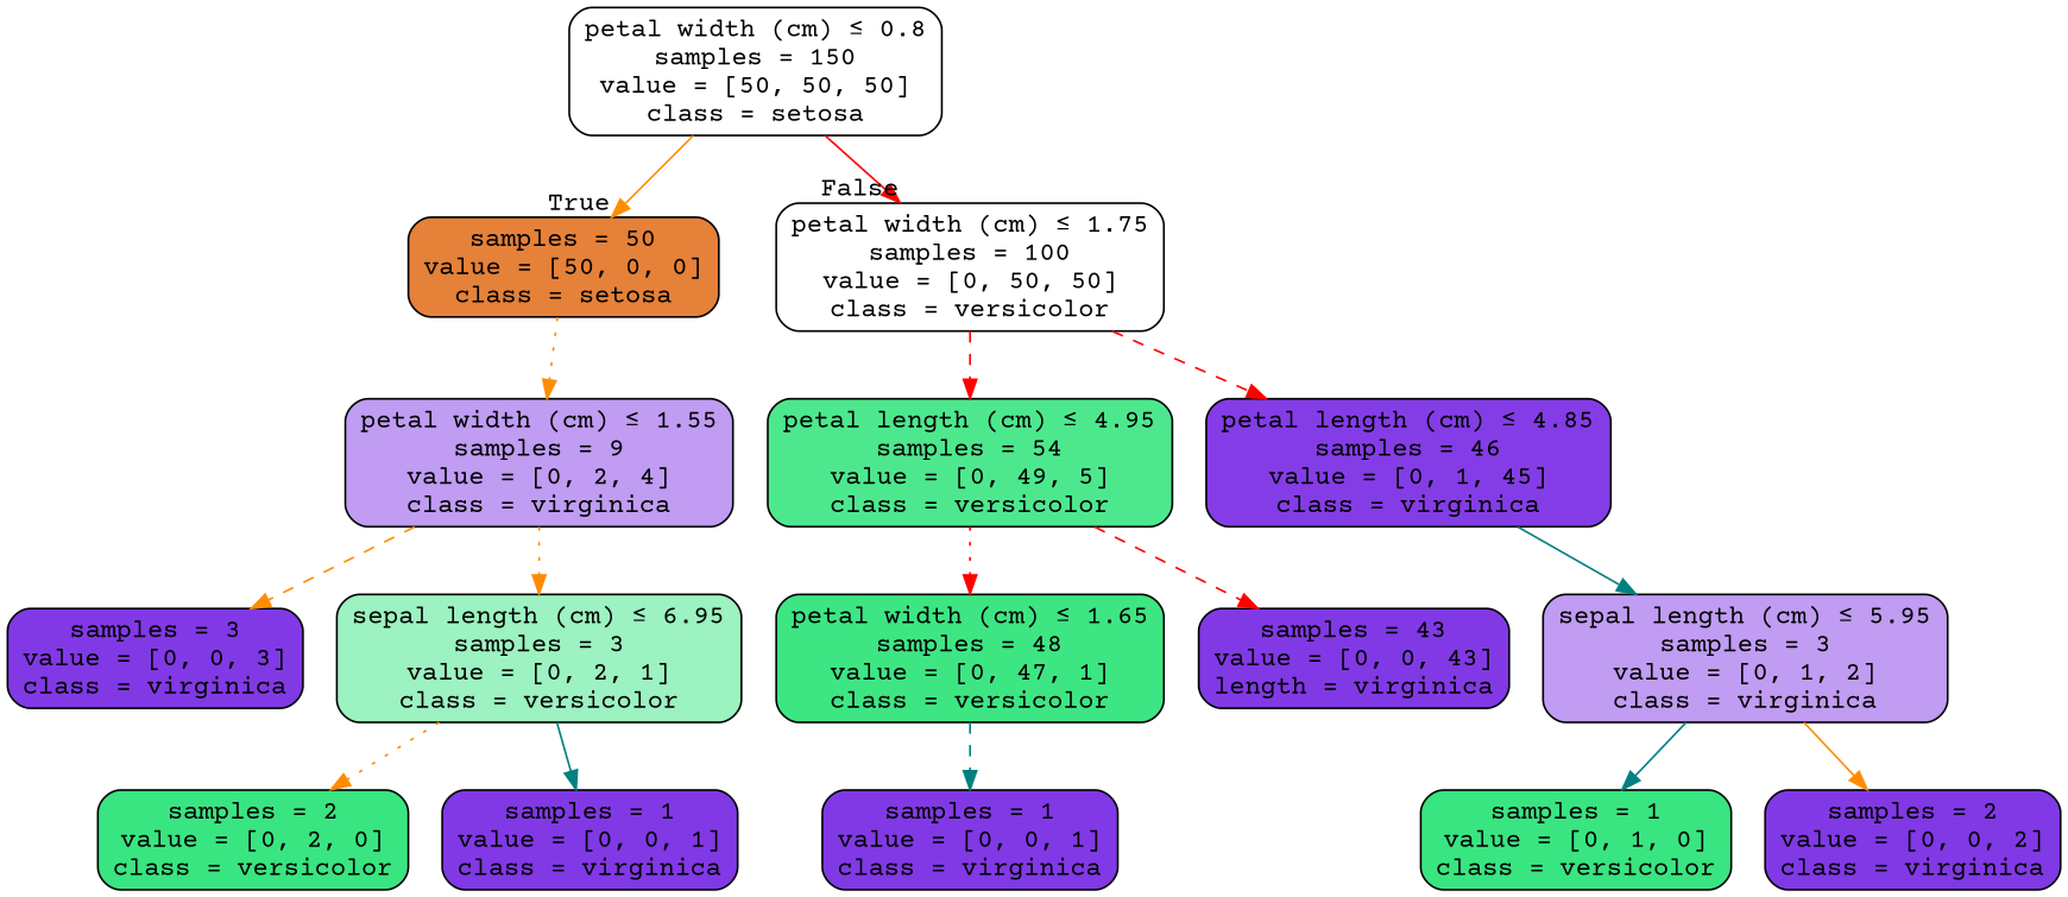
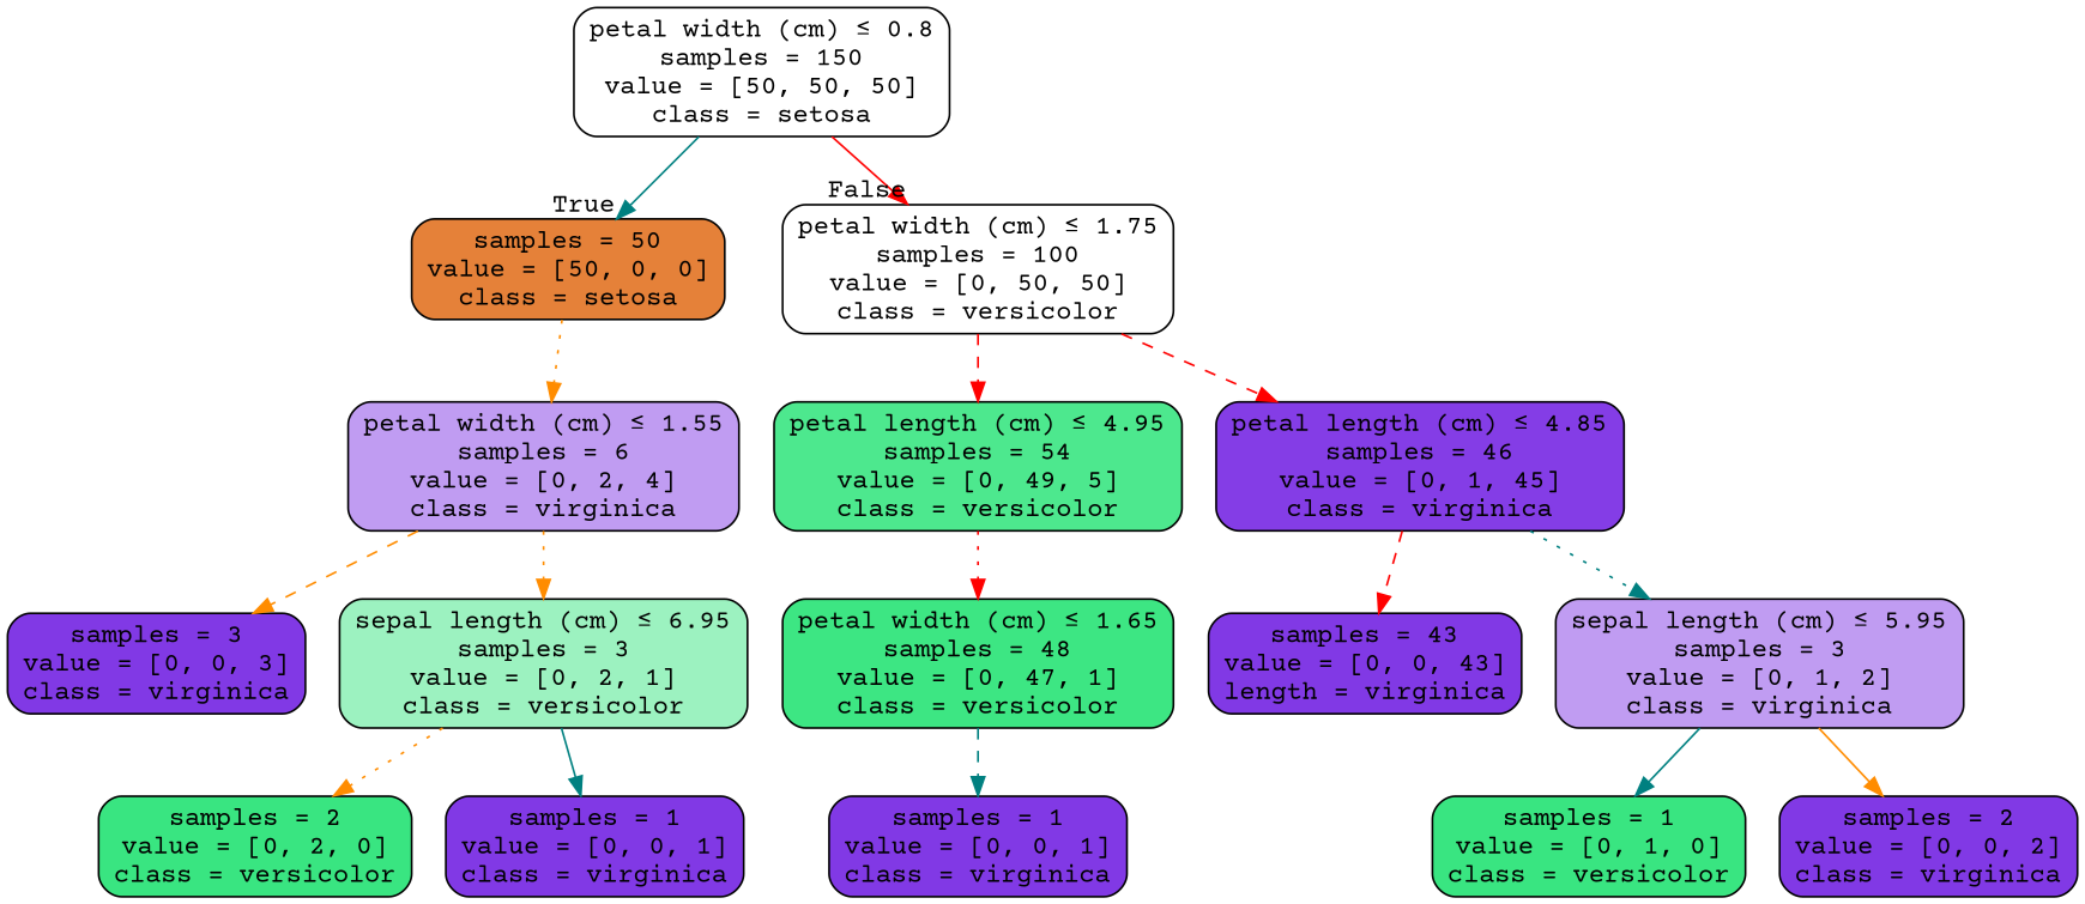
  digraph {
    fontname="Courier Prime"
    node [color=black fillcolor="#8139e5ff" fontname="Courier Prime" shape=box style="filled, rounded"]
    edge [color=darkorange fontname="Courier Prime" style=solid]
    n1 [fillcolor="#e5813900" label=<petal width (cm) &le; 0.8<br/>samples = 150<br/>value = [50, 50, 50]<br/>class = setosa>]
    n2 [fillcolor="#e58139ff" label=<samples = 50<br/>value = [50, 0, 0]<br/>class = setosa>]
    n3 [fillcolor="#39e58100" label=<petal width (cm) &le; 1.75<br/>samples = 100<br/>value = [0, 50, 50]<br/>class = versicolor>]
-   n4 [fillcolor="#8139e57f" label=<petal width (cm) &le; 1.55<br/>samples = 9<br/>value = [0, 2, 4]<br/>class = virginica>]
+   n4 [fillcolor="#8139e57f" label=<petal width (cm) &le; 1.55<br/>samples = 6<br/>value = [0, 2, 4]<br/>class = virginica>]
    n5 [fillcolor="#39e581e5" label=<petal length (cm) &le; 4.95<br/>samples = 54<br/>value = [0, 49, 5]<br/>class = versicolor>]
    n6 [fillcolor="#8139e5f9" label=<petal length (cm) &le; 4.85<br/>samples = 46<br/>value = [0, 1, 45]<br/>class = virginica>]
    n7 [fillcolor="#39e581fa" label=<petal width (cm) &le; 1.65<br/>samples = 48<br/>value = [0, 47, 1]<br/>class = versicolor>]
    n8 [fillcolor="#8139e57f" label=<sepal length (cm) &le; 5.95<br/>samples = 3<br/>value = [0, 1, 2]<br/>class = virginica>]
    n9 [label=<samples = 43<br/>value = [0, 0, 43]<br/>length = virginica>]
    n10 [label=<samples = 1<br/>value = [0, 0, 1]<br/>class = virginica>]
    n11 [label=<samples = 3<br/>value = [0, 0, 3]<br/>class = virginica>]
    n12 [fillcolor="#39e5817f" label=<sepal length (cm) &le; 6.95<br/>samples = 3<br/>value = [0, 2, 1]<br/>class = versicolor>]
    n13 [fillcolor="#39e581ff" label=<samples = 2<br/>value = [0, 2, 0]<br/>class = versicolor>]
    n14 [label=<samples = 1<br/>value = [0, 0, 1]<br/>class = virginica>]
    n15 [fillcolor="#39e581ff" label=<samples = 1<br/>value = [0, 1, 0]<br/>class = versicolor>]
    n16 [label=<samples = 2<br/>value = [0, 0, 2]<br/>class = virginica>]
-   n1 -> n2 [headlabel=True labelangle=45 labeldistance=2.5]
+   n1 -> n2 [color=teal headlabel=True labelangle=45 labeldistance=2.5]
    n1 -> n3 [color=red headlabel=False labelangle=-45 labeldistance=2.5]
    n2 -> n4 [style=dotted]
    n3 -> n5 [color=red style=dashed]
    n3 -> n6 [color=red style=dashed]
    n4 -> n11 [style=dashed]
    n4 -> n12 [style=dotted]
    n5 -> n7 [color=red style=dotted]
-   n6 -> n8 [color=teal]
-   n5 -> n9 [color=red style=dashed]
+   n6 -> n8 [color=teal style=dotted]
+   n6 -> n9 [color=red style=dashed]
    n7 -> n10 [color=teal style=dashed]
    n8 -> n15 [color=teal]
    n8 -> n16
    n12 -> n13 [style=dotted]
    n12 -> n14 [color=teal]
  }
